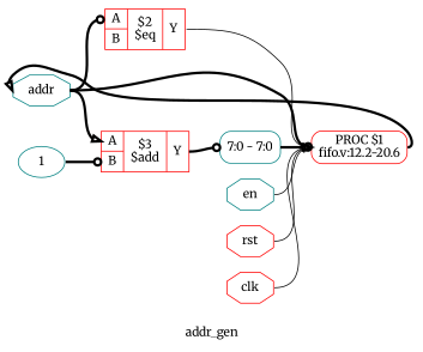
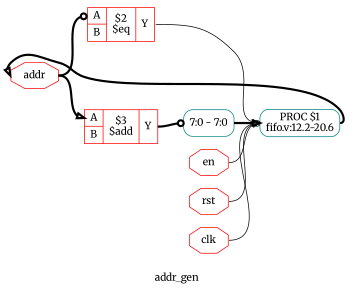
  digraph {
    fontname=Merriweather
    label=addr_gen
    rankdir=LR
    remincross=true
    node [color=red fontcolor=black fontname=Merriweather shape=octagon]
    edge [arrowhead=onormal color=black fontcolor=black fontname=Merriweather headport=w style="setlinewidth(3)" tailport=e]
-   n1 [color=teal label=addr]
+   n1 [label=addr]
    n2 [label="{{<p9> A|<p10> B}|$3\n$add|{<p11> Y}}" shape=record fontcolor=""]
    n3 [label="{{<p9> A|<p10> B}|$2\n$eq|{<p11> Y}}" shape=record fontcolor=""]
-   n4 [label="PROC $1\nfifo.v:12.2-20.6" shape=box style=rounded fontcolor=""]
+   n4 [color=teal label="PROC $1\nfifo.v:12.2-20.6" shape=box style=rounded fontcolor=""]
    n5 [color=teal label="<s0> 7:0 - 7:0 " shape=record style=rounded]
    n6 [label=rst]
    n7 [label=clk]
-   n8 [color=teal label=en]
-   n9 [color=teal label=1 fontcolor="" shape=""]
+   n8 [label=en]
    n1 -> n2 [headport="p9:w"]
    n1 -> n3 [arrowhead=odot headport="p9:w"]
-   n1 -> n4 [arrowhead=odot]
    n2 -> n5 [arrowhead=odot headport="s0:w" tailport="p11:e"]
    n3 -> n4 [tailport="p11:e" style=""]
    n4 -> n1
    n5 -> n4
    n6 -> n4 [arrowhead=odot style=""]
    n7 -> n4 [style=""]
    n8 -> n4 [style=""]
-   n9 -> n2 [arrowhead=odot headport="p10:w"]
  }
